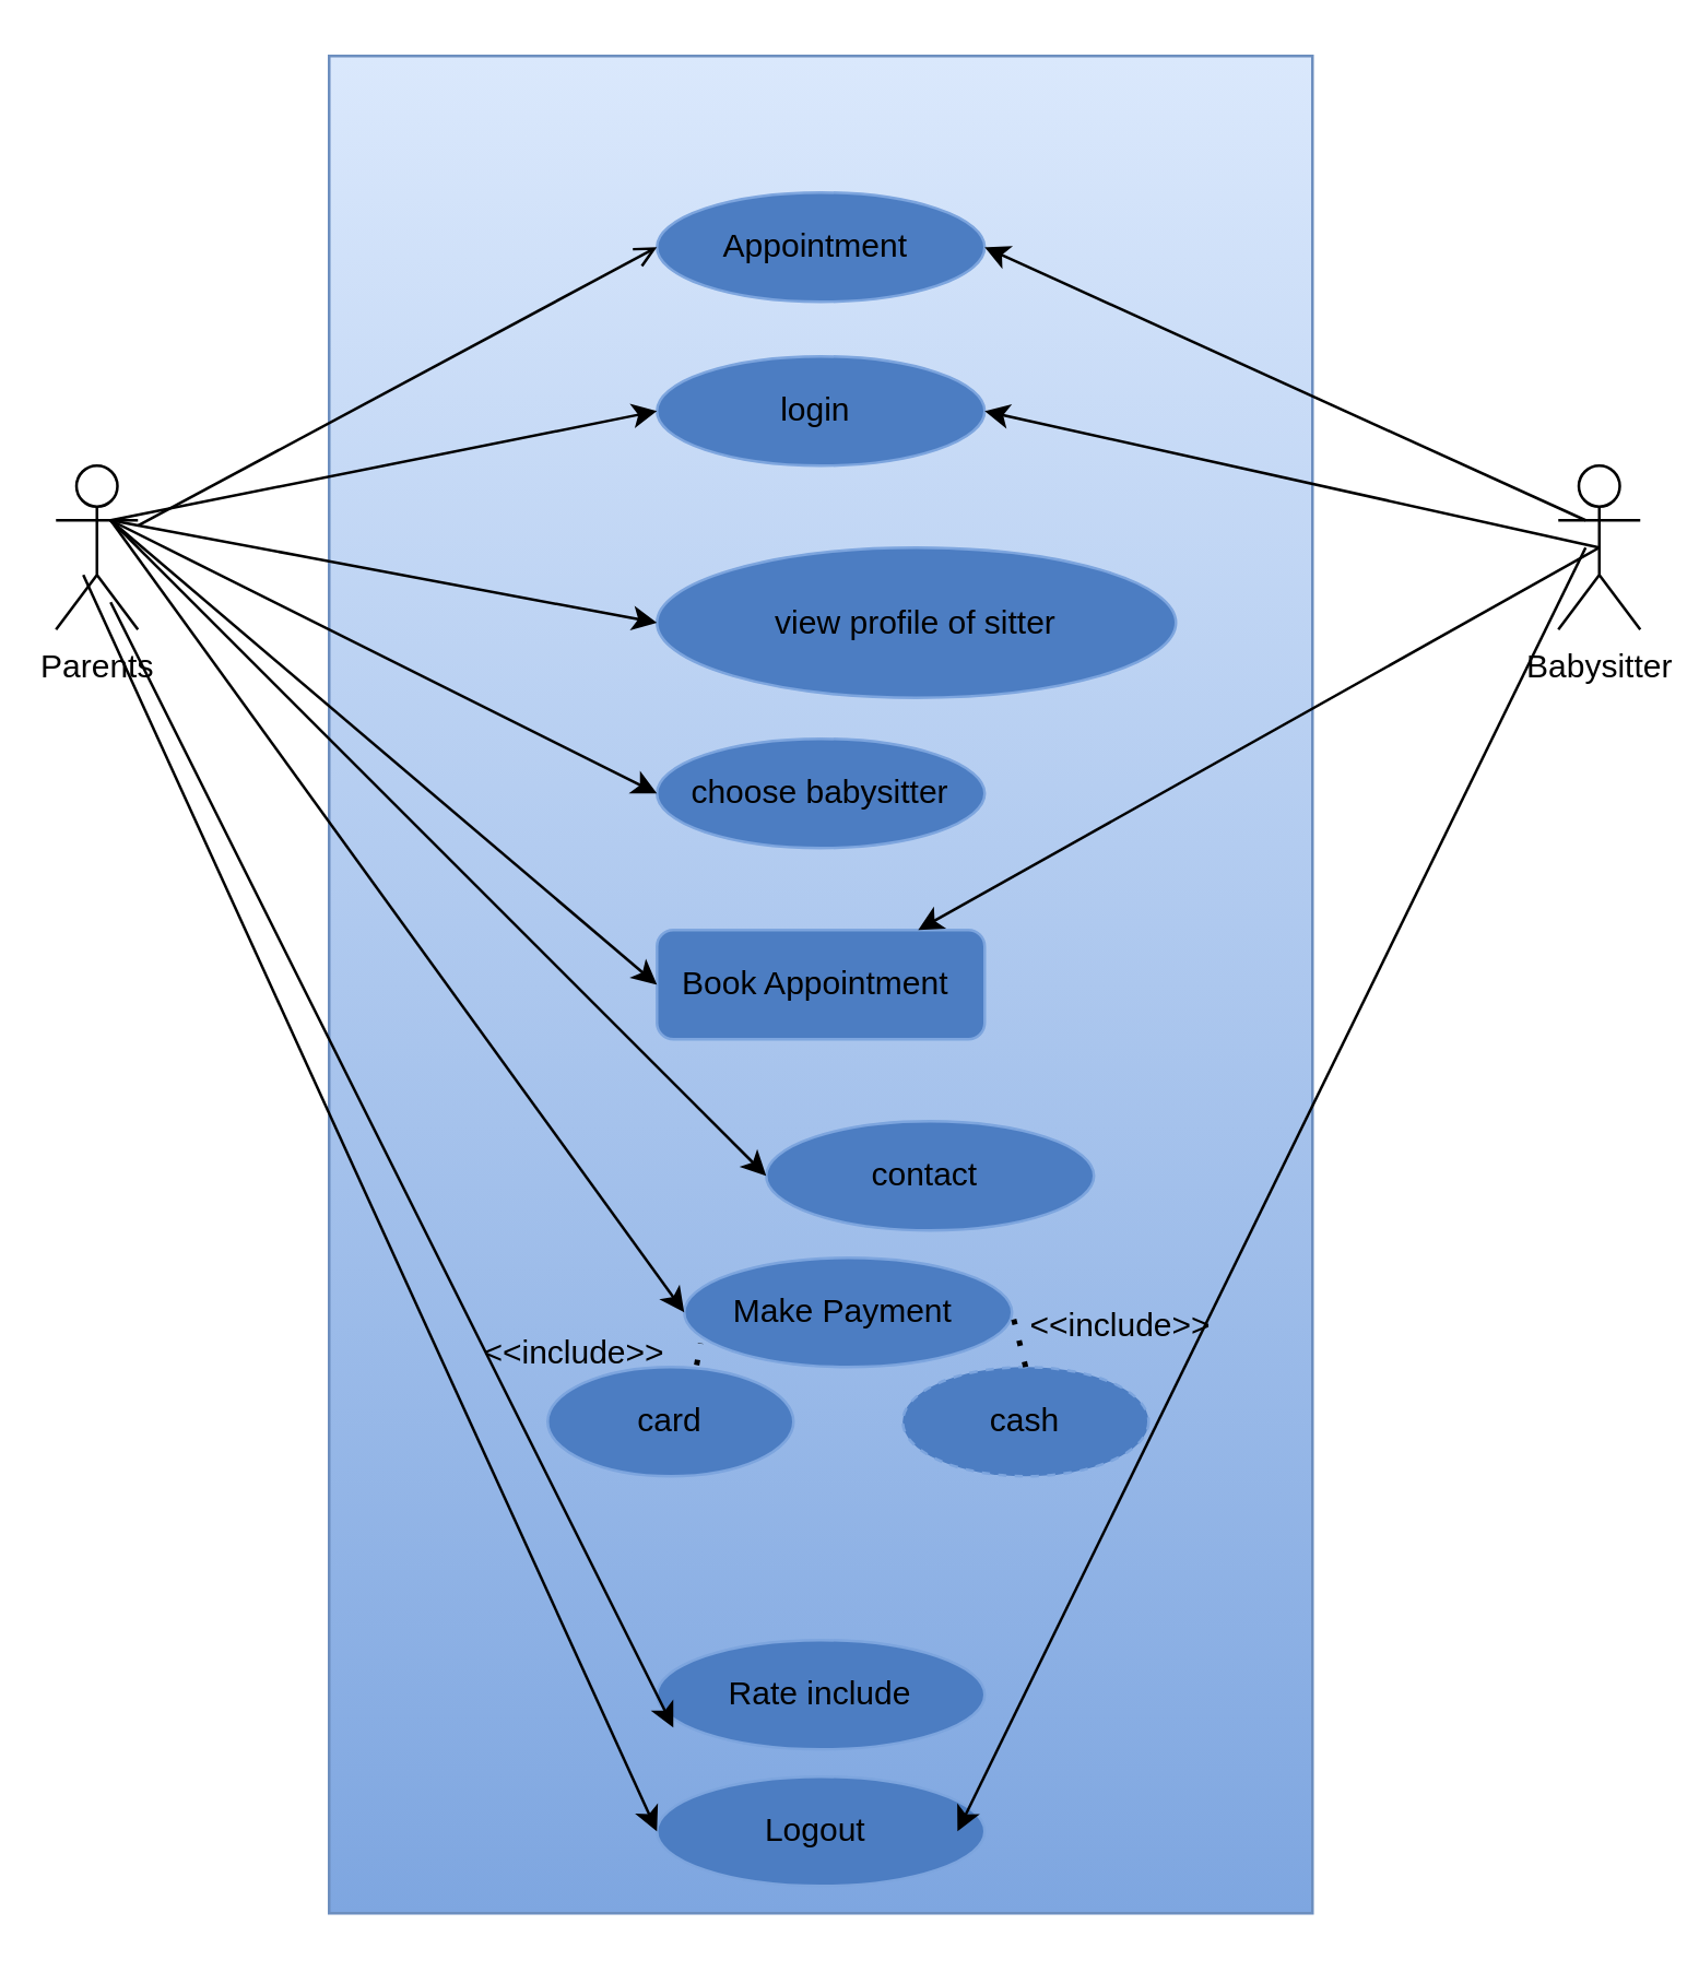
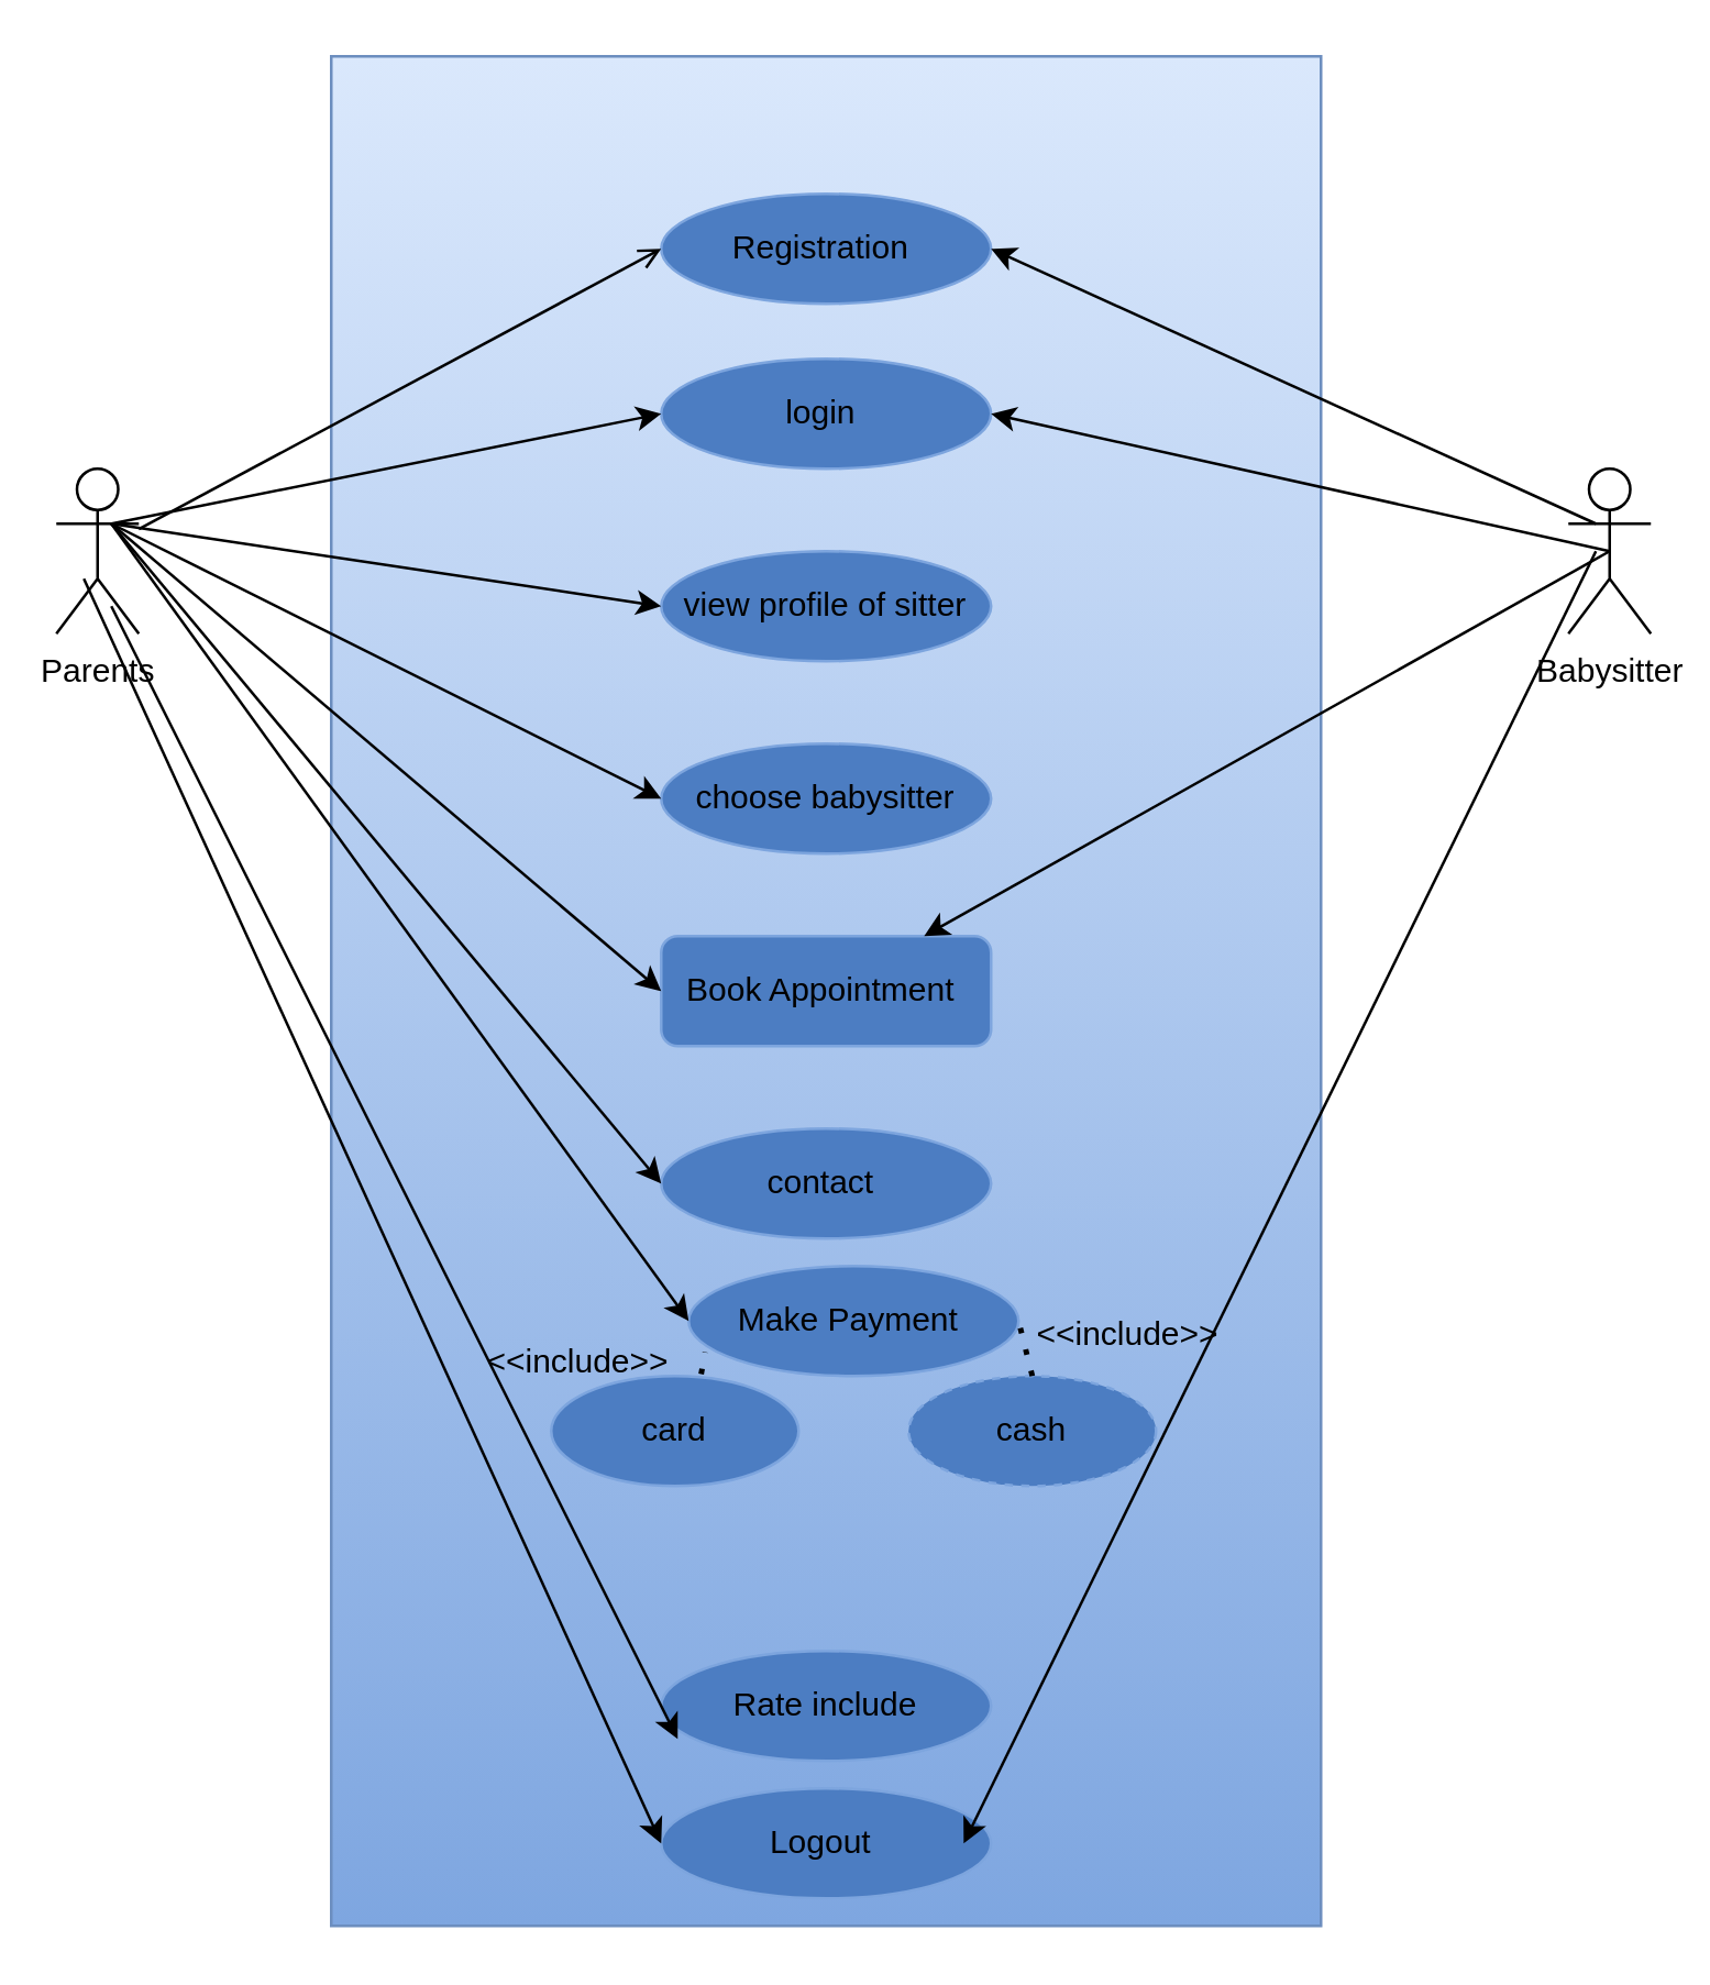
  <mxCell id="0" />
  <mxCell id="1" parent="0" />
  <mxCell id="2" value="&#10;&lt;span style=&quot;color: rgb(0, 0, 0); font-family: Helvetica; font-size: 12px; font-style: normal; font-variant-ligatures: normal; font-variant-caps: normal; font-weight: 400; letter-spacing: normal; orphans: 2; text-align: center; text-indent: 0px; text-transform: none; widows: 2; word-spacing: 0px; -webkit-text-stroke-width: 0px; background-color: rgb(251, 251, 251); text-decoration-thickness: initial; text-decoration-style: initial; text-decoration-color: initial; float: none; display: inline !important;&quot;&gt;&amp;lt;&amp;lt;include&amp;gt;&amp;gt;&lt;/span&gt;&#10;&#10;" style="rounded=0;whiteSpace=wrap;html=1;fillColor=#dae8fc;strokeColor=#6c8ebf;gradientColor=#7ea6e0;" vertex="1" parent="1"><mxGeometry x="120" width="360" height="680" as="geometry" y="20" /></mxCell>
- <mxCell id="3" value="Appointment&amp;nbsp;" style="ellipse;whiteSpace=wrap;html=1;fillColor=#4c7dc2;strokeColor=#7DA5DE;" vertex="1" parent="1"><mxGeometry x="240" y="70" width="120" height="40" as="geometry" /></mxCell>
+ <mxCell id="3" value="Registration&amp;nbsp;" style="ellipse;whiteSpace=wrap;html=1;fillColor=#4c7dc2;strokeColor=#7DA5DE;" vertex="1" parent="1"><mxGeometry x="240" y="70" width="120" height="40" as="geometry" /></mxCell>
  <mxCell id="4" value="login&amp;nbsp;" style="ellipse;whiteSpace=wrap;html=1;fillColor=#4c7dc2;strokeColor=#7DA5DE;" vertex="1" parent="1"><mxGeometry x="240" y="130" width="120" height="40" as="geometry" /></mxCell>
- <mxCell id="5" value="view profile of sitter" style="ellipse;whiteSpace=wrap;html=1;fillColor=#4c7dc2;strokeColor=#7DA5DE;" vertex="1" parent="1"><mxGeometry x="240" y="200" width="190" height="55" as="geometry" /></mxCell>
+ <mxCell id="5" value="view profile of sitter" style="ellipse;whiteSpace=wrap;html=1;fillColor=#4c7dc2;strokeColor=#7DA5DE;" vertex="1" parent="1"><mxGeometry x="240" y="200" width="120" height="40" as="geometry" /></mxCell>
  <mxCell id="6" value="choose babysitter" style="ellipse;whiteSpace=wrap;html=1;fillColor=#4c7dc2;strokeColor=#7DA5DE;" vertex="1" parent="1"><mxGeometry x="240" y="270" width="120" height="40" as="geometry" /></mxCell>
  <mxCell id="7" value="Book Appointment&amp;nbsp;" style="whiteSpace=wrap;html=1;fillColor=#4c7dc2;strokeColor=#7DA5DE;rounded=1;" vertex="1" parent="1"><mxGeometry x="240" y="340" width="120" height="40" as="geometry" /></mxCell>
- <mxCell id="8" value="contact&amp;nbsp;" style="ellipse;whiteSpace=wrap;html=1;fillColor=#4c7dc2;strokeColor=#7DA5DE;" vertex="1" parent="1"><mxGeometry x="280" y="410" width="120" height="40" as="geometry" /></mxCell>
+ <mxCell id="8" value="contact&amp;nbsp;" style="ellipse;whiteSpace=wrap;html=1;fillColor=#4c7dc2;strokeColor=#7DA5DE;" vertex="1" parent="1"><mxGeometry x="240" y="410" width="120" height="40" as="geometry" /></mxCell>
  <mxCell id="9" value="Make Payment&amp;nbsp;" style="ellipse;whiteSpace=wrap;html=1;fillColor=#4c7dc2;strokeColor=#7DA5DE;" vertex="1" parent="1"><mxGeometry x="250" y="460" width="120" height="40" as="geometry" /></mxCell>
  <mxCell id="10" value="cash" style="ellipse;whiteSpace=wrap;html=1;fillColor=#4c7dc2;strokeColor=#7DA5DE;dashed=1;" vertex="1" parent="1"><mxGeometry x="330" y="500" width="90" height="40" as="geometry" /></mxCell>
  <mxCell id="11" value="card" style="ellipse;whiteSpace=wrap;html=1;fillColor=#4c7dc2;strokeColor=#7DA5DE;" vertex="1" parent="1"><mxGeometry x="200" y="500" width="90" height="40" as="geometry" /></mxCell>
  <mxCell id="12" value="Rate include" style="ellipse;whiteSpace=wrap;html=1;fillColor=#4c7dc2;strokeColor=#7DA5DE;" vertex="1" parent="1"><mxGeometry x="240" y="600" width="120" height="40" as="geometry" /></mxCell>
  <mxCell id="13" value="Logout&amp;nbsp;" style="ellipse;whiteSpace=wrap;html=1;fillColor=#4c7dc2;strokeColor=#7DA5DE;" vertex="1" parent="1"><mxGeometry x="240" y="650" width="120" height="40" as="geometry" /></mxCell>
  <mxCell id="14" value="" style="endArrow=none;dashed=1;html=1;dashPattern=1 3;strokeWidth=2;rounded=0;exitX=0.606;exitY=-0.017;exitDx=0;exitDy=0;exitPerimeter=0;entryX=0.05;entryY=0.783;entryDx=0;entryDy=0;entryPerimeter=0;" edge="1" parent="1" source="11" target="9"><mxGeometry width="50" height="50" relative="1" as="geometry"><mxPoint x="200" y="550" as="sourcePoint" /><mxPoint x="250" y="500" as="targetPoint" /></mxGeometry></mxCell>
  <mxCell id="15" value="" style="edgeStyle=orthogonalEdgeStyle;rounded=0;orthogonalLoop=1;jettySize=auto;html=1;" edge="1" parent="1"><mxGeometry relative="1" as="geometry"><mxPoint x="35" y="260" as="sourcePoint" /><mxPoint x="35" y="260" as="targetPoint" /></mxGeometry></mxCell>
  <mxCell id="16" value="" style="endArrow=open;html=1;rounded=0;entryX=0;entryY=0.5;entryDx=0;entryDy=0;" edge="1" parent="1" source="23" target="3"><mxGeometry width="50" height="50" relative="1" as="geometry"><mxPoint x="50" y="170" as="sourcePoint" /><mxPoint x="100" y="120" as="targetPoint" /></mxGeometry></mxCell>
  <mxCell id="17" value="" style="endArrow=classic;html=1;rounded=0;entryX=0;entryY=0.5;entryDx=0;entryDy=0;" edge="1" parent="1" target="4"><mxGeometry width="50" height="50" relative="1" as="geometry"><mxPoint x="40" y="190" as="sourcePoint" /><mxPoint x="90" y="140" as="targetPoint" /></mxGeometry></mxCell>
  <mxCell id="18" value="" style="endArrow=classic;html=1;rounded=0;entryX=0;entryY=0.5;entryDx=0;entryDy=0;" edge="1" parent="1" target="5"><mxGeometry width="50" height="50" relative="1" as="geometry"><mxPoint x="40" y="190" as="sourcePoint" /><mxPoint x="90" y="140" as="targetPoint" /></mxGeometry></mxCell>
  <mxCell id="19" value="" style="endArrow=classic;html=1;rounded=0;entryX=0;entryY=0.5;entryDx=0;entryDy=0;" edge="1" parent="1" target="6"><mxGeometry width="50" height="50" relative="1" as="geometry"><mxPoint x="40" y="190" as="sourcePoint" /><mxPoint x="90" y="140" as="targetPoint" /></mxGeometry></mxCell>
  <mxCell id="20" value="" style="endArrow=classic;html=1;rounded=0;entryX=0;entryY=0.5;entryDx=0;entryDy=0;" edge="1" parent="1" target="7"><mxGeometry width="50" height="50" relative="1" as="geometry"><mxPoint x="40" y="190" as="sourcePoint" /><mxPoint x="90" y="140" as="targetPoint" /></mxGeometry></mxCell>
  <mxCell id="21" value="" style="endArrow=classic;html=1;rounded=0;entryX=0;entryY=0.5;entryDx=0;entryDy=0;" edge="1" parent="1" target="8"><mxGeometry width="50" height="50" relative="1" as="geometry"><mxPoint x="40" y="190" as="sourcePoint" /><mxPoint x="90" y="140" as="targetPoint" /></mxGeometry></mxCell>
  <mxCell id="22" value="" style="endArrow=classic;html=1;rounded=0;entryX=0;entryY=0.5;entryDx=0;entryDy=0;" edge="1" parent="1" target="9"><mxGeometry width="50" height="50" relative="1" as="geometry"><mxPoint x="40" y="190" as="sourcePoint" /><mxPoint x="90" y="140" as="targetPoint" /></mxGeometry></mxCell>
  <mxCell id="23" value="Parents" style="shape=umlActor;verticalLabelPosition=bottom;verticalAlign=top;html=1;outlineConnect=0;" vertex="1" parent="1"><mxGeometry x="20" y="170" width="30" height="60" as="geometry" /></mxCell>
  <mxCell id="24" value="Babysitter" style="shape=umlActor;verticalLabelPosition=bottom;verticalAlign=top;html=1;outlineConnect=0;" vertex="1" parent="1"><mxGeometry x="570" y="170" width="30" height="60" as="geometry" /></mxCell>
  <mxCell id="25" value="" style="endArrow=classic;html=1;rounded=0;entryX=1;entryY=0.5;entryDx=0;entryDy=0;" edge="1" parent="1" target="3"><mxGeometry width="50" height="50" relative="1" as="geometry"><mxPoint x="580" y="190" as="sourcePoint" /><mxPoint x="630" y="140" as="targetPoint" /></mxGeometry></mxCell>
  <mxCell id="26" value="" style="endArrow=classic;html=1;rounded=0;entryX=1;entryY=0.5;entryDx=0;entryDy=0;exitX=0.5;exitY=0.5;exitDx=0;exitDy=0;exitPerimeter=0;" edge="1" parent="1" source="24" target="4"><mxGeometry width="50" height="50" relative="1" as="geometry"><mxPoint x="580" y="210" as="sourcePoint" /><mxPoint x="630" y="160" as="targetPoint" /></mxGeometry></mxCell>
  <mxCell id="27" value="" style="endArrow=classic;html=1;rounded=0;exitX=0.5;exitY=0.5;exitDx=0;exitDy=0;exitPerimeter=0;" edge="1" parent="1" source="24" target="7"><mxGeometry width="50" height="50" relative="1" as="geometry"><mxPoint x="570" y="200" as="sourcePoint" /><mxPoint x="360" y="330" as="targetPoint" /></mxGeometry></mxCell>
  <mxCell id="28" value="" style="endArrow=classic;html=1;rounded=0;entryX=0.917;entryY=0.5;entryDx=0;entryDy=0;entryPerimeter=0;" edge="1" parent="1" target="13"><mxGeometry width="50" height="50" relative="1" as="geometry"><mxPoint x="580" y="200" as="sourcePoint" /><mxPoint x="630" y="160" as="targetPoint" /></mxGeometry></mxCell>
  <mxCell id="29" value="" style="endArrow=classic;html=1;rounded=0;entryX=0.05;entryY=0.8;entryDx=0;entryDy=0;entryPerimeter=0;" edge="1" parent="1" target="12"><mxGeometry width="50" height="50" relative="1" as="geometry"><mxPoint x="40" y="220" as="sourcePoint" /><mxPoint x="90" y="170" as="targetPoint" /></mxGeometry></mxCell>
  <mxCell id="30" value="" style="endArrow=none;dashed=1;html=1;dashPattern=1 3;strokeWidth=2;rounded=0;exitX=0.5;exitY=0;exitDx=0;exitDy=0;" edge="1" parent="1" source="10"><mxGeometry width="50" height="50" relative="1" as="geometry"><mxPoint x="320" y="530" as="sourcePoint" /><mxPoint x="370" y="480" as="targetPoint" /></mxGeometry></mxCell>
  <mxCell id="31" value="&amp;lt;&amp;lt;include&amp;gt;&amp;gt;" style="text;html=1;strokeColor=none;fillColor=none;align=center;verticalAlign=middle;whiteSpace=wrap;rounded=0;" vertex="1" parent="1"><mxGeometry x="380" y="470" width="60" height="30" as="geometry" /></mxCell>
  <mxCell id="32" value="&amp;lt;&amp;lt;include&amp;gt;&amp;gt;" style="text;html=1;strokeColor=none;fillColor=none;align=center;verticalAlign=middle;whiteSpace=wrap;rounded=0;" vertex="1" parent="1"><mxGeometry x="180" y="480" width="60" height="30" as="geometry" /></mxCell>
  <mxCell id="33" value="" style="endArrow=classic;html=1;rounded=0;entryX=0;entryY=0.5;entryDx=0;entryDy=0;" edge="1" parent="1" target="13"><mxGeometry width="50" height="50" relative="1" as="geometry"><mxPoint x="30" y="210" as="sourcePoint" /><mxPoint x="80" y="160" as="targetPoint" /></mxGeometry></mxCell>
